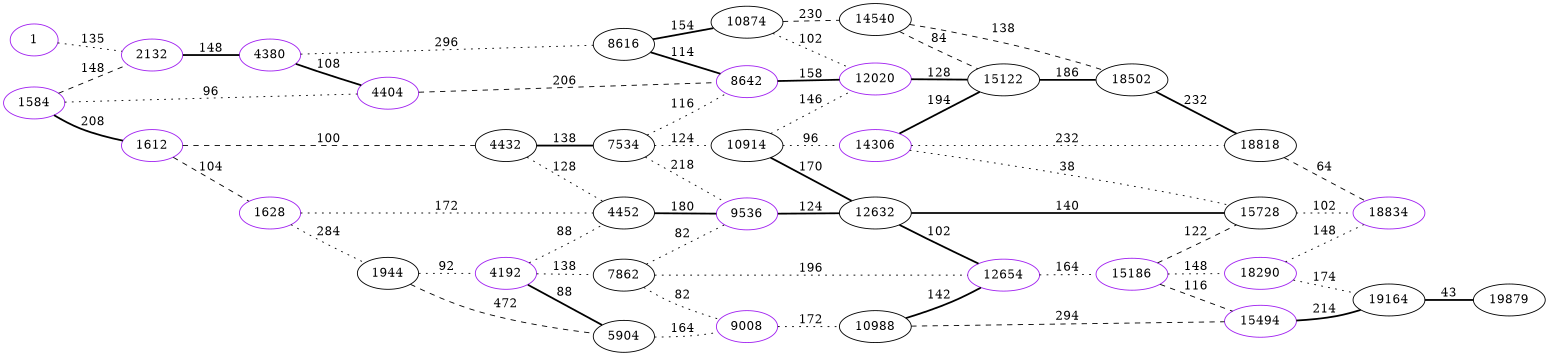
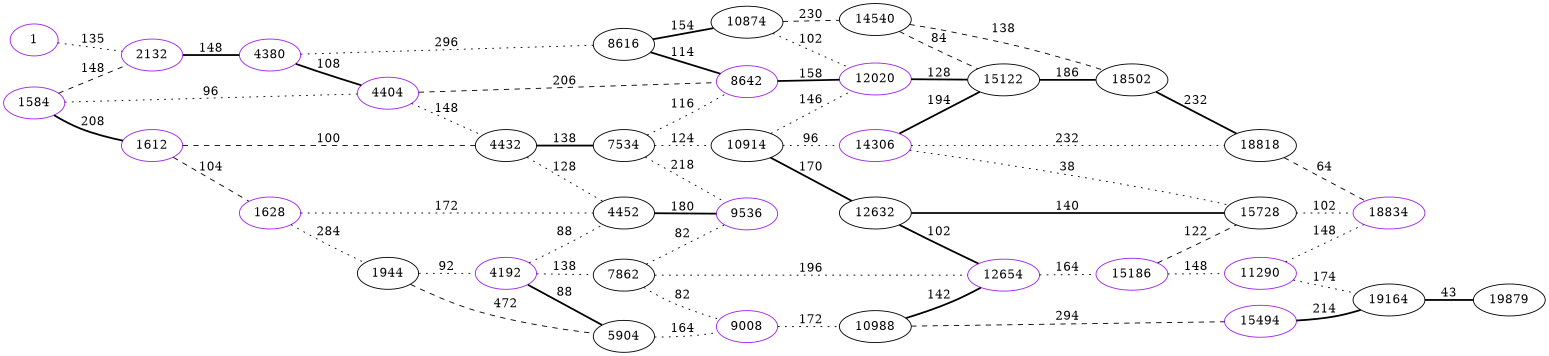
  graph {
    rankdir=LR
    node [color=purple]
    edge [style=dotted]
    1612
    1628
    4432 [color=black]
    1944 [color=black]
    4452 [color=black]
    7534 [color=black]
    4192
    5904 [color=black]
    9536
    1
    2132
    4380
    4404
    8616 [color=black]
    1584
    8642
    7862 [color=black]
    9008
    12654
    12020
    10914 [color=black]
    12632 [color=black]
    10874 [color=black]
    10988 [color=black]
    14306
    15186
    n27 [color=black label=15122]
    15494
    14540 [color=black]
    15728 [color=black]
    18818 [color=black]
    18502 [color=black]
    19164 [color=black]
    18834
-   18290
+   18290 [label=11290]
    19879 [color=black]
    1612 -- 1628 [label=104 style=dashed]
    1612 -- 4432 [label=100 style=dashed]
    1628 -- 1944 [label=284]
    1628 -- 4452 [label=172]
    4432 -- 4452 [label=128]
    4432 -- 7534 [label=138 style=bold]
    1944 -- 4192 [label=92]
    1944 -- 5904 [label=472 style=dashed]
    4452 -- 9536 [label=180 style=bold]
    7534 -- 9536 [label=218]
    7534 -- 8642 [label=116]
    7534 -- 10914 [label=124]
    4192 -- 4452 [label=88]
    4192 -- 5904 [label=88 style=bold]
    4192 -- 7862 [label=138]
    5904 -- 9008 [label=164]
-   9536 -- 12632 [label=124 style=bold]
    1 -- 2132 [label=135]
    2132 -- 4380 [label=148 style=bold]
    4380 -- 4404 [label=108 style=bold]
    4380 -- 8616 [label=296]
+   4404 -- 4432 [label=148]
    4404 -- 8642 [label=206 style=dashed]
    8616 -- 8642 [label=114 style=bold]
    8616 -- 10874 [label=154 style=bold]
    1584 -- 1612 [label=208 style=bold]
    1584 -- 2132 [label=148 style=dashed]
    1584 -- 4404 [label=96]
    8642 -- 12020 [label=158 style=bold]
    7862 -- 9536 [label=82]
    7862 -- 9008 [label=82]
    7862 -- 12654 [label=196]
    9008 -- 10988 [label=172]
    12654 -- 15186 [label=164]
    12020 -- n27 [label=128 style=bold]
    10914 -- 12020 [label=146]
    10914 -- 12632 [label=170 style=bold]
    10914 -- 14306 [label=96]
    12632 -- 12654 [label=102 style=bold]
    12632 -- 15728 [label=140 style=bold]
    10874 -- 12020 [label=102]
    10874 -- 14540 [label=230 style=dashed]
    10988 -- 12654 [label=142 style=bold]
    10988 -- 15494 [label=294 style=dashed]
    14306 -- n27 [label=194 style=bold]
    14306 -- 15728 [label=38]
    14306 -- 18818 [label=232]
-   15186 -- 15494 [label=116 style=dashed]
    15186 -- 15728 [label=122 style=dashed]
    15186 -- 18290 [label=148]
    n27 -- 18502 [label=186 style=bold]
    15494 -- 19164 [label=214 style=bold]
    14540 -- n27 [label=84 style=dashed]
    14540 -- 18502 [label=138 style=dashed]
    15728 -- 18834 [label=102]
    18818 -- 18834 [label=64 style=dashed]
    18502 -- 18818 [label=232 style=bold]
    19164 -- 19879 [label=43 style=bold]
    18290 -- 19164 [label=174]
    18290 -- 18834 [label=148]
  }
